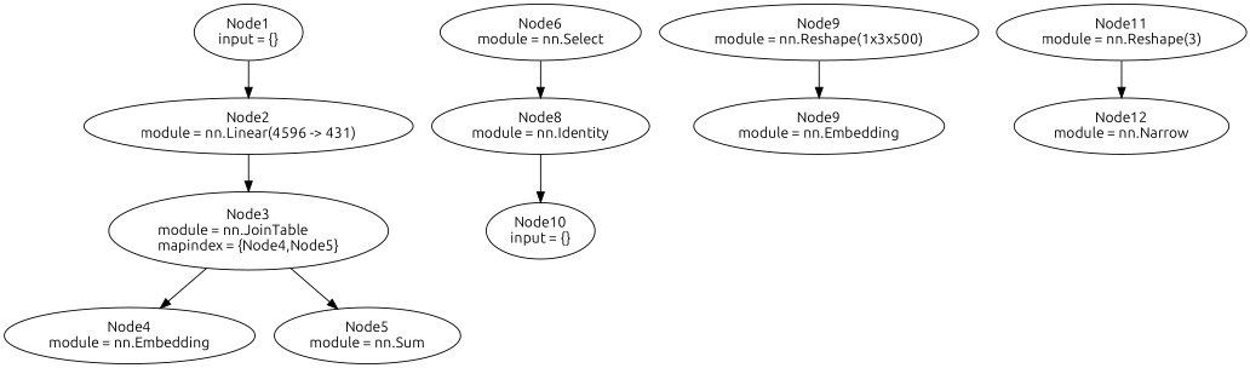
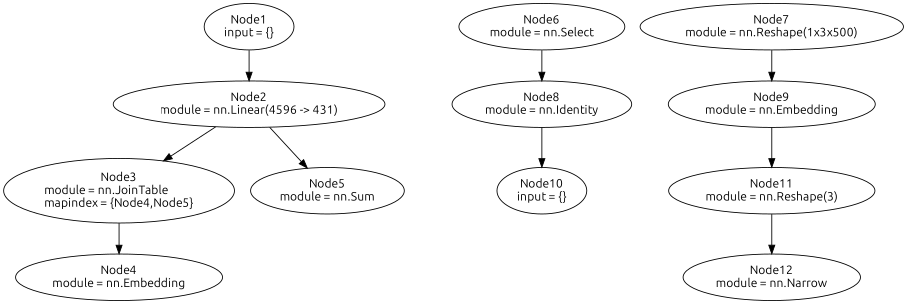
  digraph {
    fontname=Ubuntu
    node [fontname=Ubuntu shape=oval]
    edge [fontname=Ubuntu]
    n1 [height=0.74639 label="Node1\ninput = {}" width=1.449]
    n2 [height=0.74639 label="Node2\nmodule = nn.Linear(4596 -> 431)" width=3.9798]
    n3 [height=1.041 label="Node3\nmodule = nn.JoinTable\lmapindex = {Node4,Node5}" width=3.4507]
    n4 [height=0.74639 label="Node4\nmodule = nn.Embedding" width=3.0124]
    n5 [height=0.74639 label="Node5\nmodule = nn.Sum" width=2.2781]
    n6 [height=0.74639 label="Node6\nmodule = nn.Select" width=2.4261]
    n7 [height=0.74639 label="Node8\nmodule = nn.Identity" width=2.6117]
-   n8 [height=0.74639 label="Node9\nmodule = nn.Reshape(1x3x500)" width=3.7843]
+   n8 [height=0.74639 label="Node7\nmodule = nn.Reshape(1x3x500)" width=3.7843]
    n9 [height=0.74639 label="Node9\nmodule = nn.Embedding" width=3.0124]
    n10 [height=0.74639 label="Node10\ninput = {}" width=1.449]
    n11 [height=0.74639 label="Node11\nmodule = nn.Reshape(3)" width=2.9789]
    n12 [height=0.74639 label="Node12\nmodule = nn.Narrow" width=2.588]
    n1 -> n2
    n2 -> n3
    n3 -> n4
-   n3 -> n5
+   n2 -> n5
    n6 -> n7
    n7 -> n10
    n8 -> n9
+   n9 -> n11
    n11 -> n12
  }
